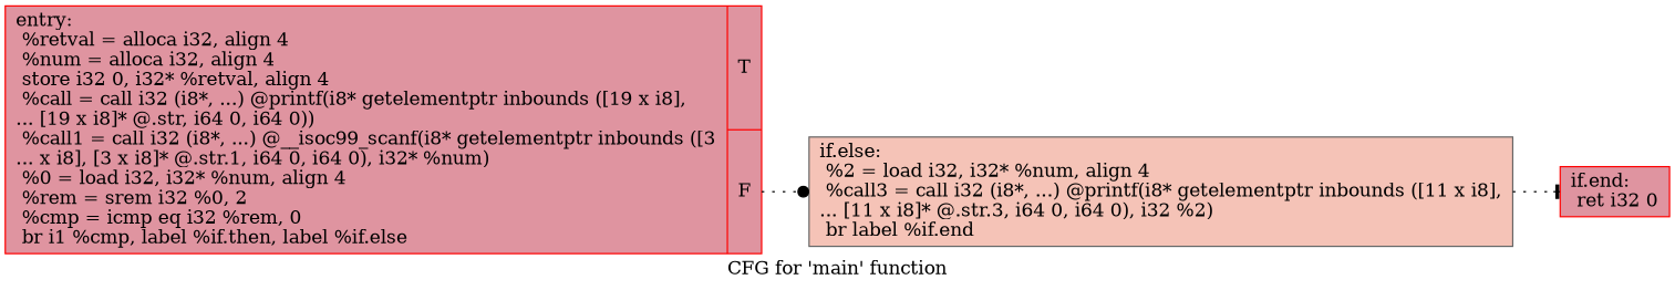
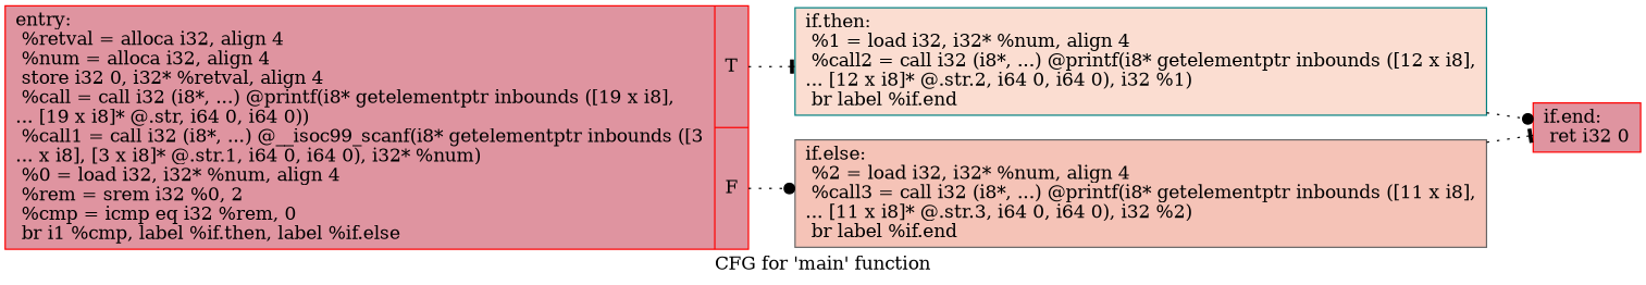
  digraph {
    label="CFG for 'main' function"
    rankdir=LR
    node [color=red fillcolor="#b70d2870" shape=record style=filled]
    edge [style=dotted arrowhead=tee]
    n1 [label="{entry:\l  %retval = alloca i32, align 4\l  %num = alloca i32, align 4\l  store i32 0, i32* %retval, align 4\l  %call = call i32 (i8*, ...) @printf(i8* getelementptr inbounds ([19 x i8],\l... [19 x i8]* @.str, i64 0, i64 0))\l  %call1 = call i32 (i8*, ...) @__isoc99_scanf(i8* getelementptr inbounds ([3\l... x i8], [3 x i8]* @.str.1, i64 0, i64 0), i32* %num)\l  %0 = load i32, i32* %num, align 4\l  %rem = srem i32 %0, 2\l  %cmp = icmp eq i32 %rem, 0\l  br i1 %cmp, label %if.then, label %if.else\l|{<s0>T|<s1>F}}"]
+   n2 [color=teal fillcolor="#f7b39670" label="{if.then:                                          \l  %1 = load i32, i32* %num, align 4\l  %call2 = call i32 (i8*, ...) @printf(i8* getelementptr inbounds ([12 x i8],\l... [12 x i8]* @.str.2, i64 0, i64 0), i32 %1)\l  br label %if.end\l}"]
    n3 [color=gray40 fillcolor="#e8765c70" label="{if.else:                                          \l  %2 = load i32, i32* %num, align 4\l  %call3 = call i32 (i8*, ...) @printf(i8* getelementptr inbounds ([11 x i8],\l... [11 x i8]* @.str.3, i64 0, i64 0), i32 %2)\l  br label %if.end\l}"]
    n4 [label="{if.end:                                           \l  ret i32 0\l}"]
+   n1 -> n2 [tailport=s0]
    n1 -> n3 [tailport=s1 arrowhead=dot]
+   n2 -> n4 [arrowhead=dot]
    n3 -> n4
  }
